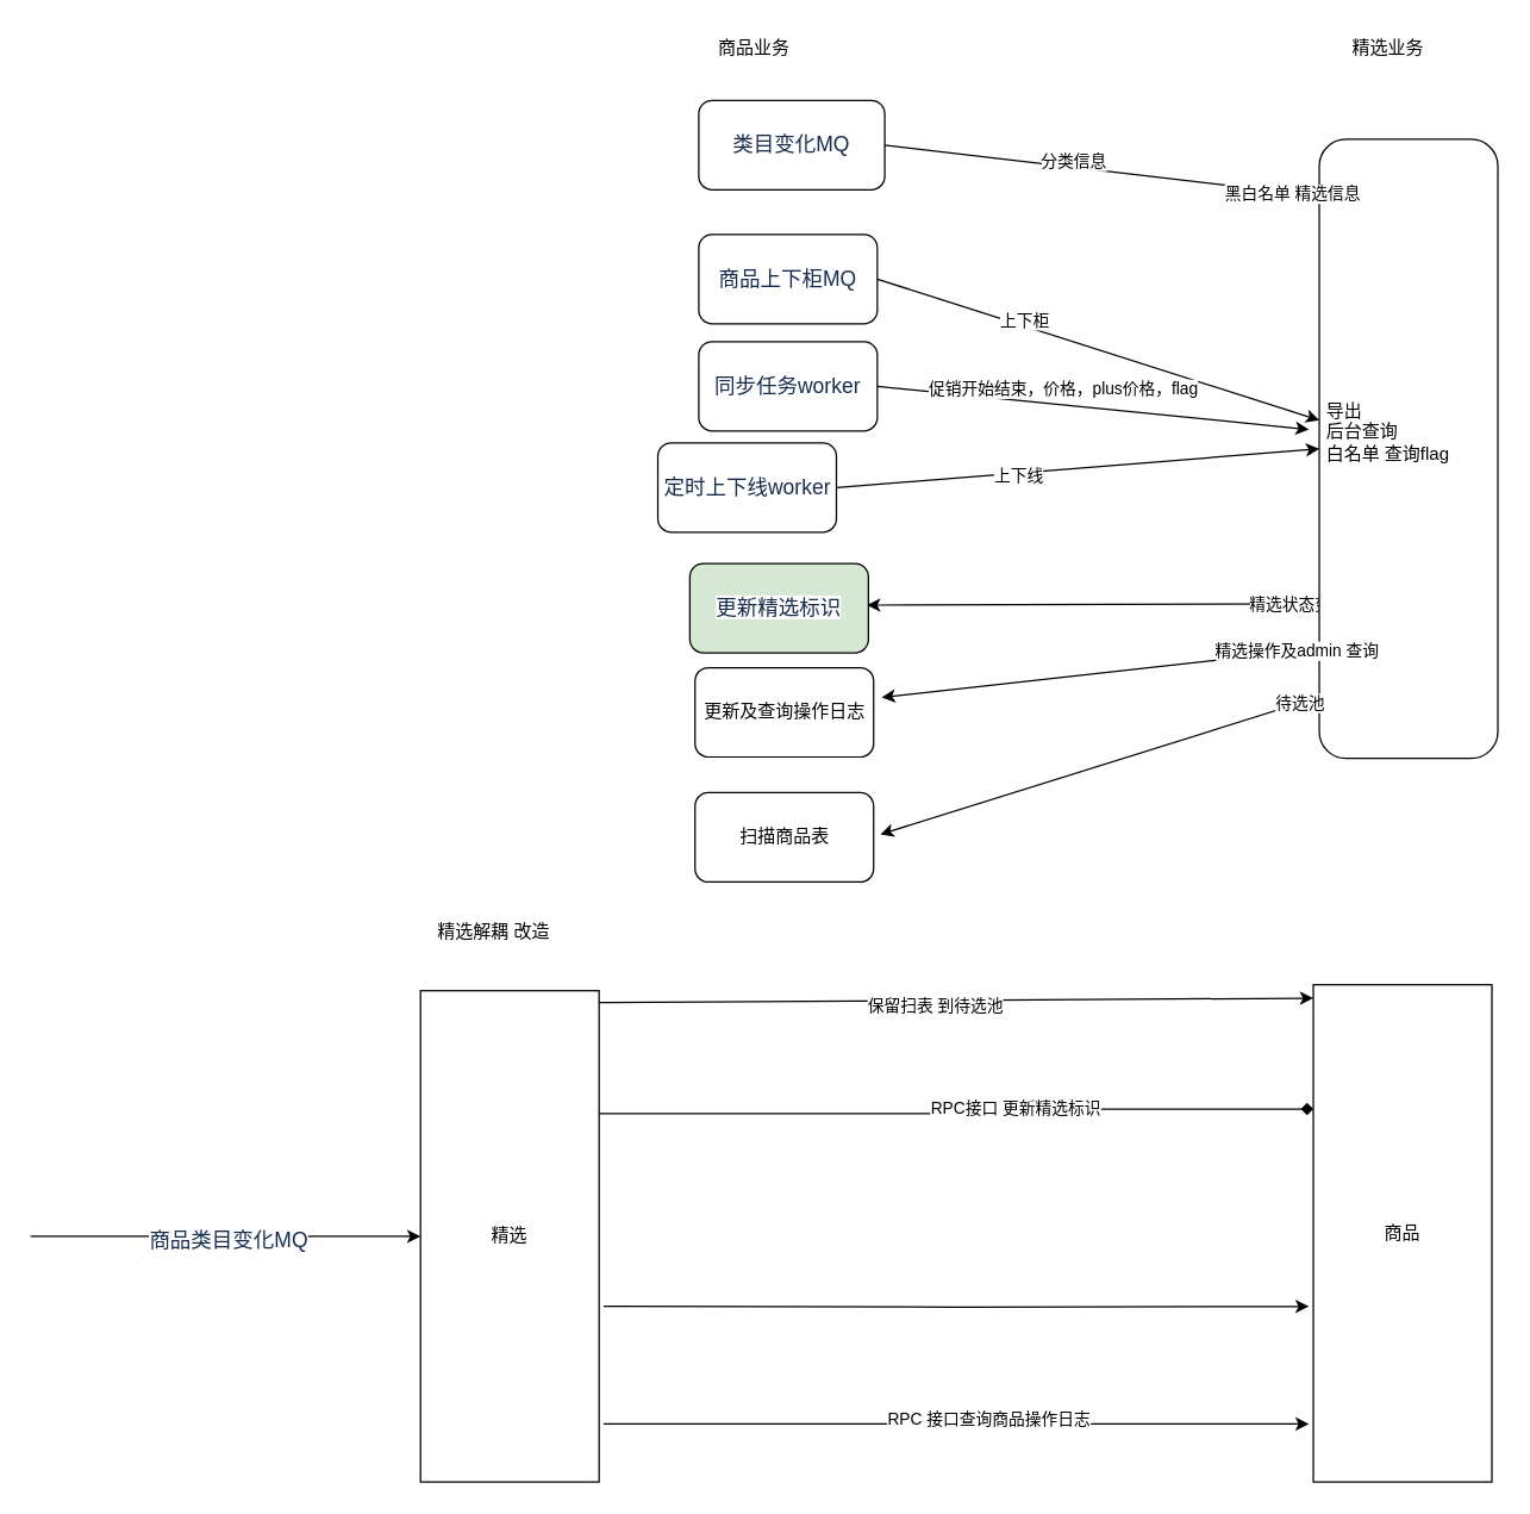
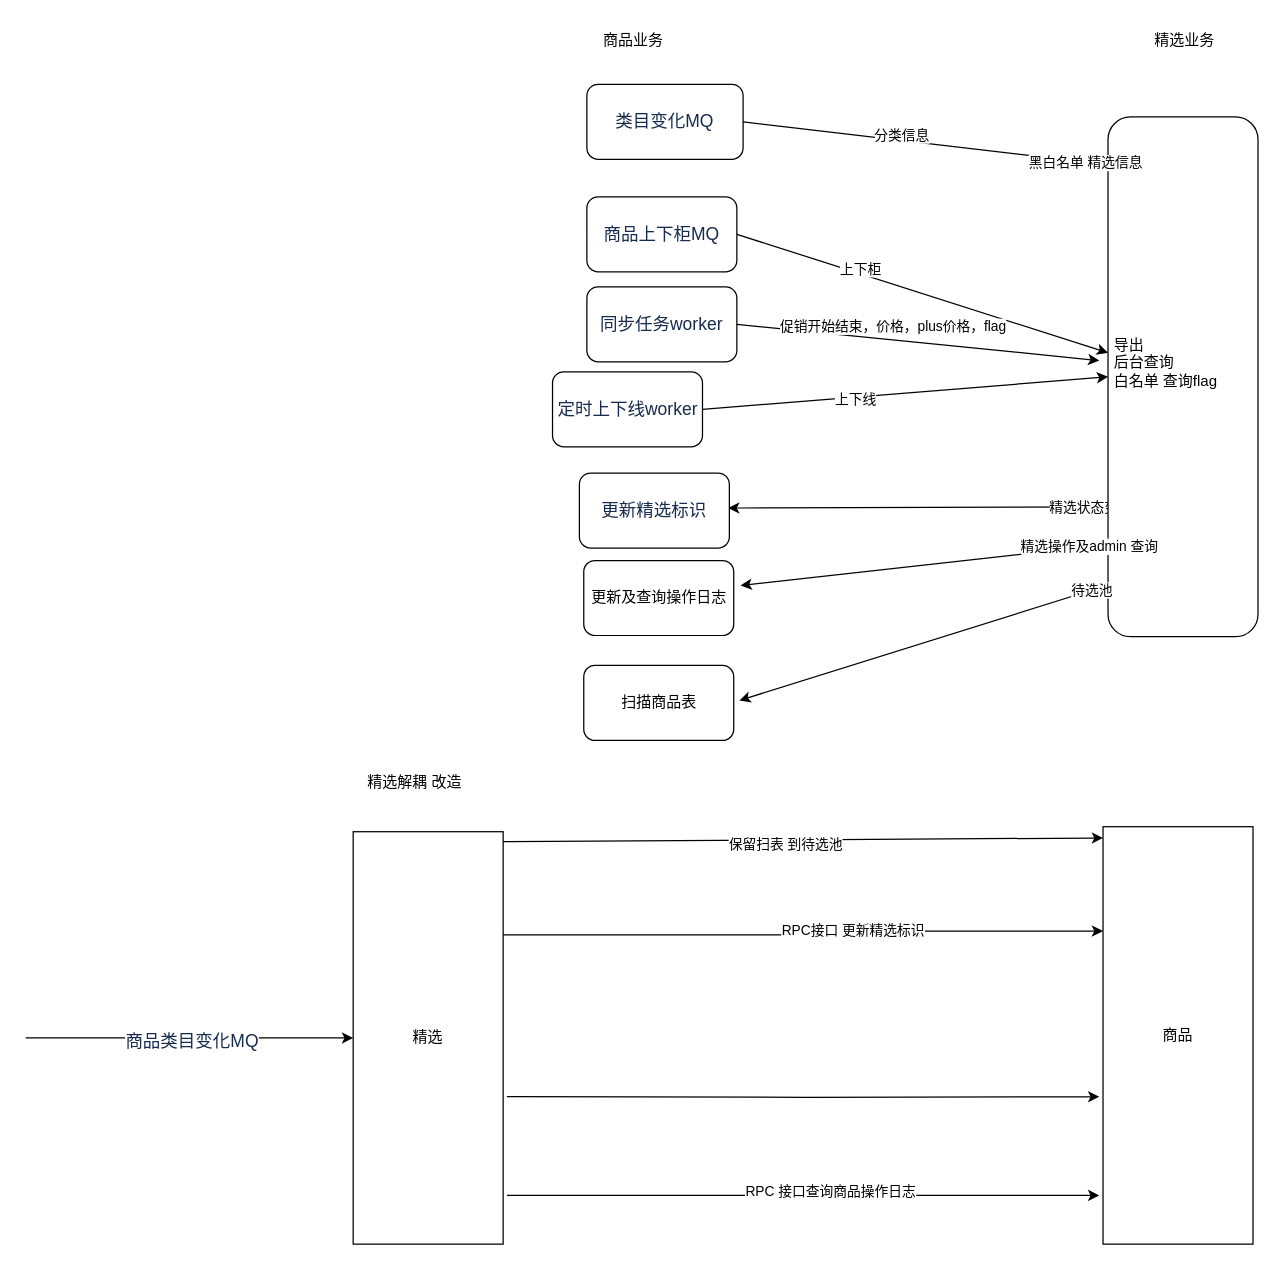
  <mxCell id="0" />
  <mxCell id="1" parent="0" />
  <mxCell id="2" style="edgeStyle=none;rounded=0;orthogonalLoop=1;jettySize=auto;html=1;exitX=1;exitY=0.5;exitDx=0;exitDy=0;" edge="1" parent="1" source="4" target="9"><mxGeometry relative="1" as="geometry" /></mxCell>
  <mxCell id="3" value="上下柜" style="edgeLabel;html=1;align=center;verticalAlign=middle;resizable=0;points=[];" vertex="1" connectable="0" parent="2"><mxGeometry x="-0.348" y="4" relative="1" as="geometry"><mxPoint as="offset" /></mxGeometry></mxCell>
  <mxCell id="4" value="&lt;span style=&quot;color: rgb(23 , 43 , 77) ; font-family: , , &amp;#34;segoe ui&amp;#34; , &amp;#34;roboto&amp;#34; , &amp;#34;oxygen&amp;#34; , &amp;#34;ubuntu&amp;#34; , &amp;#34;fira sans&amp;#34; , &amp;#34;droid sans&amp;#34; , &amp;#34;helvetica neue&amp;#34; , sans-serif ; font-size: 14px ; text-align: left ; background-color: rgb(255 , 255 , 255)&quot;&gt;商品上下柜MQ&lt;/span&gt;" style="rounded=1;whiteSpace=wrap;html=1;" vertex="1" parent="1"><mxGeometry x="469" y="157" width="120" height="60" as="geometry" /></mxCell>
  <mxCell id="5" value="商品业务" style="text;html=1;strokeColor=none;fillColor=none;align=center;verticalAlign=middle;whiteSpace=wrap;rounded=0;" vertex="1" parent="1"><mxGeometry x="469" y="20" width="75" height="24" as="geometry" /></mxCell>
- <mxCell id="6" value="精选业务" style="text;html=1;strokeColor=none;fillColor=none;align=center;verticalAlign=middle;whiteSpace=wrap;rounded=0;" vertex="1" parent="1"><mxGeometry x="895" y="20" width="75" height="24" as="geometry" /></mxCell>
+ <mxCell id="6" value="精选业务" style="text;html=1;strokeColor=none;fillColor=none;align=center;verticalAlign=middle;whiteSpace=wrap;rounded=0;" vertex="1" parent="1"><mxGeometry x="910" y="20" width="75" height="24" as="geometry" /></mxCell>
  <mxCell id="7" style="edgeStyle=none;rounded=0;orthogonalLoop=1;jettySize=auto;html=1;exitX=0;exitY=0.75;exitDx=0;exitDy=0;" edge="1" parent="1" source="9"><mxGeometry relative="1" as="geometry"><mxPoint x="582" y="406" as="targetPoint" /></mxGeometry></mxCell>
  <mxCell id="8" value="精选状态变化" style="edgeLabel;html=1;align=center;verticalAlign=middle;resizable=0;points=[];" vertex="1" connectable="0" parent="7"><mxGeometry x="-0.901" relative="1" as="geometry"><mxPoint as="offset" /></mxGeometry></mxCell>
  <mxCell id="9" value="" style="rounded=1;whiteSpace=wrap;html=1;" vertex="1" parent="1"><mxGeometry x="886" y="93" width="120" height="416" as="geometry" /></mxCell>
  <mxCell id="10" value="&lt;span style=&quot;color: rgb(23 , 43 , 77) ; font-family: , , &amp;#34;segoe ui&amp;#34; , &amp;#34;roboto&amp;#34; , &amp;#34;oxygen&amp;#34; , &amp;#34;ubuntu&amp;#34; , &amp;#34;fira sans&amp;#34; , &amp;#34;droid sans&amp;#34; , &amp;#34;helvetica neue&amp;#34; , sans-serif ; font-size: 14px ; text-align: left ; background-color: rgb(255 , 255 , 255)&quot;&gt;类目变化MQ&lt;/span&gt;" style="rounded=1;whiteSpace=wrap;html=1;" vertex="1" parent="1"><mxGeometry x="469" y="67" width="125" height="60" as="geometry" /></mxCell>
  <mxCell id="11" value="&lt;span style=&quot;color: rgb(23 , 43 , 77) ; font-family: , , &amp;#34;segoe ui&amp;#34; , &amp;#34;roboto&amp;#34; , &amp;#34;oxygen&amp;#34; , &amp;#34;ubuntu&amp;#34; , &amp;#34;fira sans&amp;#34; , &amp;#34;droid sans&amp;#34; , &amp;#34;helvetica neue&amp;#34; , sans-serif ; font-size: 14px ; text-align: left ; background-color: rgb(255 , 255 , 255)&quot;&gt;同步任务worker&lt;/span&gt;" style="rounded=1;whiteSpace=wrap;html=1;" vertex="1" parent="1"><mxGeometry x="469" y="229" width="120" height="60" as="geometry" /></mxCell>
  <mxCell id="12" value="&lt;div style=&quot;text-align: left&quot;&gt;&lt;font color=&quot;#172b4d&quot;&gt;&lt;span style=&quot;font-size: 14px ; background-color: rgb(255 , 255 , 255)&quot;&gt;定时上下线worker&lt;/span&gt;&lt;/font&gt;&lt;/div&gt;" style="rounded=1;whiteSpace=wrap;html=1;" vertex="1" parent="1"><mxGeometry x="441.5" y="297" width="120" height="60" as="geometry" /></mxCell>
  <mxCell id="13" value="精选解耦 改造" style="text;html=1;align=center;verticalAlign=middle;resizable=0;points=[];autosize=1;" vertex="1" parent="1"><mxGeometry x="288" y="617" width="85" height="18" as="geometry" /></mxCell>
  <mxCell id="14" value="商品" style="whiteSpace=wrap;html=1;" vertex="1" parent="1"><mxGeometry x="882" y="661" width="120" height="334" as="geometry" /></mxCell>
  <mxCell id="15" style="edgeStyle=orthogonalEdgeStyle;rounded=0;orthogonalLoop=1;jettySize=auto;html=1;entryX=-0.025;entryY=0.647;entryDx=0;entryDy=0;entryPerimeter=0;" edge="1" parent="1" target="14"><mxGeometry relative="1" as="geometry"><mxPoint x="405" y="877" as="sourcePoint" /></mxGeometry></mxCell>
- <mxCell id="16" style="edgeStyle=orthogonalEdgeStyle;rounded=0;orthogonalLoop=1;jettySize=auto;html=1;exitX=1;exitY=0.25;exitDx=0;exitDy=0;entryX=0;entryY=0.25;entryDx=0;entryDy=0;endArrow=diamond;" edge="1" parent="1" source="18" target="14"><mxGeometry relative="1" as="geometry" /></mxCell>
+ <mxCell id="16" style="edgeStyle=orthogonalEdgeStyle;rounded=0;orthogonalLoop=1;jettySize=auto;html=1;exitX=1;exitY=0.25;exitDx=0;exitDy=0;entryX=0;entryY=0.25;entryDx=0;entryDy=0;" edge="1" parent="1" source="18" target="14"><mxGeometry relative="1" as="geometry" /></mxCell>
  <mxCell id="17" value="RPC接口 更新精选标识" style="edgeLabel;html=1;align=center;verticalAlign=middle;resizable=0;points=[];" vertex="1" connectable="0" parent="16"><mxGeometry x="0.168" y="2" relative="1" as="geometry"><mxPoint y="1" as="offset" /></mxGeometry></mxCell>
  <mxCell id="18" value="精选" style="rounded=0;whiteSpace=wrap;html=1;" vertex="1" parent="1"><mxGeometry x="282" y="665" width="120" height="330" as="geometry" /></mxCell>
  <mxCell id="19" style="edgeStyle=orthogonalEdgeStyle;rounded=0;orthogonalLoop=1;jettySize=auto;html=1;entryX=-0.025;entryY=0.647;entryDx=0;entryDy=0;entryPerimeter=0;" edge="1" parent="1"><mxGeometry relative="1" as="geometry"><mxPoint x="405" y="955.9" as="sourcePoint" /><mxPoint x="879" y="955.998" as="targetPoint" /><Array as="points"><mxPoint x="760" y="956" /><mxPoint x="760" y="956" /></Array></mxGeometry></mxCell>
  <mxCell id="20" value="RPC 接口查询商品操作日志" style="edgeLabel;html=1;align=center;verticalAlign=middle;resizable=0;points=[];" vertex="1" connectable="0" parent="19"><mxGeometry x="0.089" y="3" relative="1" as="geometry"><mxPoint as="offset" /></mxGeometry></mxCell>
  <mxCell id="21" style="rounded=0;orthogonalLoop=1;jettySize=auto;html=1;exitX=1;exitY=0.25;exitDx=0;exitDy=0;entryX=0;entryY=0.25;entryDx=0;entryDy=0;" edge="1" parent="1"><mxGeometry relative="1" as="geometry"><mxPoint x="402" y="673" as="sourcePoint" /><mxPoint x="882" y="670" as="targetPoint" /></mxGeometry></mxCell>
  <mxCell id="22" value="保留扫表 到待选池" style="edgeLabel;html=1;align=center;verticalAlign=middle;resizable=0;points=[];" vertex="1" connectable="0" parent="21"><mxGeometry x="-0.063" y="-3" relative="1" as="geometry"><mxPoint as="offset" /></mxGeometry></mxCell>
  <mxCell id="23" value="" style="endArrow=classic;html=1;entryX=0;entryY=0.5;entryDx=0;entryDy=0;" edge="1" parent="1" target="18"><mxGeometry width="50" height="50" relative="1" as="geometry"><mxPoint x="20" y="830" as="sourcePoint" /><mxPoint x="262" y="868" as="targetPoint" /></mxGeometry></mxCell>
  <mxCell id="24" value="&lt;span style=&quot;color: rgb(23 , 43 , 77) ; font-family: , , &amp;#34;segoe ui&amp;#34; , &amp;#34;roboto&amp;#34; , &amp;#34;oxygen&amp;#34; , &amp;#34;ubuntu&amp;#34; , &amp;#34;fira sans&amp;#34; , &amp;#34;droid sans&amp;#34; , &amp;#34;helvetica neue&amp;#34; , sans-serif ; font-size: 14px ; text-align: left&quot;&gt;商品类目变化MQ&lt;/span&gt;" style="edgeLabel;html=1;align=center;verticalAlign=middle;resizable=0;points=[];" vertex="1" connectable="0" parent="23"><mxGeometry x="0.008" y="-2" relative="1" as="geometry"><mxPoint as="offset" /></mxGeometry></mxCell>
  <mxCell id="25" style="edgeStyle=none;rounded=0;orthogonalLoop=1;jettySize=auto;html=1;exitX=1;exitY=0.5;exitDx=0;exitDy=0;" edge="1" parent="1" source="10"><mxGeometry relative="1" as="geometry"><mxPoint x="599" y="133" as="sourcePoint" /><mxPoint x="883" y="131" as="targetPoint" /></mxGeometry></mxCell>
  <mxCell id="26" value="黑白名单 精选信息" style="edgeLabel;html=1;align=center;verticalAlign=middle;resizable=0;points=[];" vertex="1" connectable="0" parent="25"><mxGeometry x="0.889" relative="1" as="geometry"><mxPoint as="offset" /></mxGeometry></mxCell>
  <mxCell id="27" value="分类信息" style="edgeLabel;html=1;align=center;verticalAlign=middle;resizable=0;points=[];" vertex="1" connectable="0" parent="25"><mxGeometry x="-0.124" y="4" relative="1" as="geometry"><mxPoint as="offset" /></mxGeometry></mxCell>
  <mxCell id="28" style="edgeStyle=none;rounded=0;orthogonalLoop=1;jettySize=auto;html=1;exitX=1;exitY=0.5;exitDx=0;exitDy=0;" edge="1" parent="1" source="11"><mxGeometry relative="1" as="geometry"><mxPoint x="601.5" y="201" as="sourcePoint" /><mxPoint x="879" y="288" as="targetPoint" /></mxGeometry></mxCell>
  <mxCell id="29" value="促销开始结束，价格，plus价格，flag" style="edgeLabel;html=1;align=center;verticalAlign=middle;resizable=0;points=[];" vertex="1" connectable="0" parent="28"><mxGeometry x="-0.361" y="-2" relative="1" as="geometry"><mxPoint x="32.1" y="-9.29" as="offset" /></mxGeometry></mxCell>
  <mxCell id="30" style="edgeStyle=none;rounded=0;orthogonalLoop=1;jettySize=auto;html=1;exitX=1;exitY=0.5;exitDx=0;exitDy=0;entryX=0;entryY=0.5;entryDx=0;entryDy=0;" edge="1" parent="1" source="12" target="9"><mxGeometry relative="1" as="geometry"><mxPoint x="599" y="269" as="sourcePoint" /><mxPoint x="920" y="277.235" as="targetPoint" /></mxGeometry></mxCell>
  <mxCell id="31" value="上下线" style="edgeLabel;html=1;align=center;verticalAlign=middle;resizable=0;points=[];" vertex="1" connectable="0" parent="30"><mxGeometry x="-0.258" y="-1" relative="1" as="geometry"><mxPoint x="1" as="offset" /></mxGeometry></mxCell>
  <mxCell id="32" style="edgeStyle=none;rounded=0;orthogonalLoop=1;jettySize=auto;html=1;exitX=0;exitY=0.823;exitDx=0;exitDy=0;exitPerimeter=0;" edge="1" parent="1" source="9"><mxGeometry relative="1" as="geometry"><mxPoint x="592" y="468" as="targetPoint" /><mxPoint x="896" y="327.25" as="sourcePoint" /></mxGeometry></mxCell>
  <mxCell id="33" value="精选操作及admin 查询" style="edgeLabel;html=1;align=center;verticalAlign=middle;resizable=0;points=[];" vertex="1" connectable="0" parent="32"><mxGeometry x="-0.899" y="-1" relative="1" as="geometry"><mxPoint as="offset" /></mxGeometry></mxCell>
- <mxCell id="34" value="&lt;div style=&quot;text-align: left&quot;&gt;&lt;font color=&quot;#172b4d&quot;&gt;&lt;span style=&quot;font-size: 14px ; background-color: rgb(255 , 255 , 255)&quot;&gt;更新精选标识&lt;/span&gt;&lt;/font&gt;&lt;/div&gt;" style="rounded=1;whiteSpace=wrap;html=1;fillColor=#d5e8d4;" vertex="1" parent="1"><mxGeometry x="463" y="378" width="120" height="60" as="geometry" /></mxCell>
+ <mxCell id="34" value="&lt;div style=&quot;text-align: left&quot;&gt;&lt;font color=&quot;#172b4d&quot;&gt;&lt;span style=&quot;font-size: 14px ; background-color: rgb(255 , 255 , 255)&quot;&gt;更新精选标识&lt;/span&gt;&lt;/font&gt;&lt;/div&gt;" style="rounded=1;whiteSpace=wrap;html=1;" vertex="1" parent="1"><mxGeometry x="463" y="378" width="120" height="60" as="geometry" /></mxCell>
  <mxCell id="35" value="&lt;div style=&quot;text-align: left&quot;&gt;&lt;span style=&quot;text-align: center&quot;&gt;更新及查询操作日志&lt;/span&gt;&lt;br&gt;&lt;/div&gt;" style="rounded=1;whiteSpace=wrap;html=1;" vertex="1" parent="1"><mxGeometry x="466.5" y="448" width="120" height="60" as="geometry" /></mxCell>
  <mxCell id="36" value="扫描商品表" style="rounded=1;whiteSpace=wrap;html=1;" vertex="1" parent="1"><mxGeometry x="466.5" y="532" width="120" height="60" as="geometry" /></mxCell>
  <mxCell id="37" style="edgeStyle=none;rounded=0;orthogonalLoop=1;jettySize=auto;html=1;" edge="1" parent="1"><mxGeometry relative="1" as="geometry"><mxPoint x="591" y="560" as="targetPoint" /><mxPoint x="885" y="468" as="sourcePoint" /></mxGeometry></mxCell>
  <mxCell id="38" value="待选池" style="edgeLabel;html=1;align=center;verticalAlign=middle;resizable=0;points=[];" vertex="1" connectable="0" parent="37"><mxGeometry x="-0.918" relative="1" as="geometry"><mxPoint as="offset" /></mxGeometry></mxCell>
  <mxCell id="39" value="导出 &lt;br&gt;后台查询&lt;br&gt;白名单 查询flag" style="text;html=1;strokeColor=none;fillColor=none;align=left;verticalAlign=middle;whiteSpace=wrap;rounded=0;" vertex="1" parent="1"><mxGeometry x="889" y="244" width="117" height="92" as="geometry" /></mxCell>
